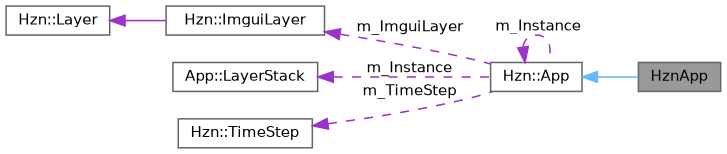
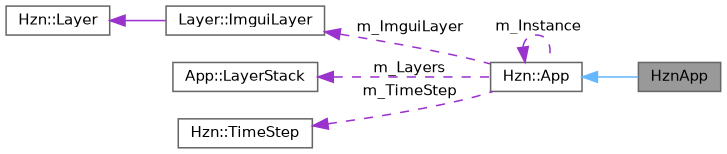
  digraph {
    rankdir=LR
    node [color=gray40 fillcolor=white fontname=Helvetica fontsize=10 shape=box style=filled]
    edge [color=darkorchid3 dir=back fontname=Helvetica fontsize=10 labelfontname=Helvetica labelfontsize=10 style=dashed]
    n1 [fillcolor=grey60 fontcolor=black height=0.2 label=HznApp width=0.4]
    n2 [height=0.2 label="Hzn::App" width=0.4]
-   n3 [height=0.2 label="Hzn::ImguiLayer" width=0.4]
+   n3 [height=0.2 label="Layer::ImguiLayer" width=0.4]
    n4 [height=0.2 label="Hzn::Layer" width=0.4]
    n5 [height=0.2 label="App::LayerStack" width=0.4]
    n6 [height=0.2 label="Hzn::TimeStep" width=0.4]
    n2 -> n1 [color=steelblue1 style=solid]
    n2 -> n2 [label=" m_Instance"]
    n3 -> n2 [label=" m_ImguiLayer"]
    n4 -> n3 [style=solid]
-   n5 -> n2 [label=" m_Instance"]
+   n5 -> n2 [label=" m_Layers"]
    n6 -> n2 [label=" m_TimeStep"]
  }
